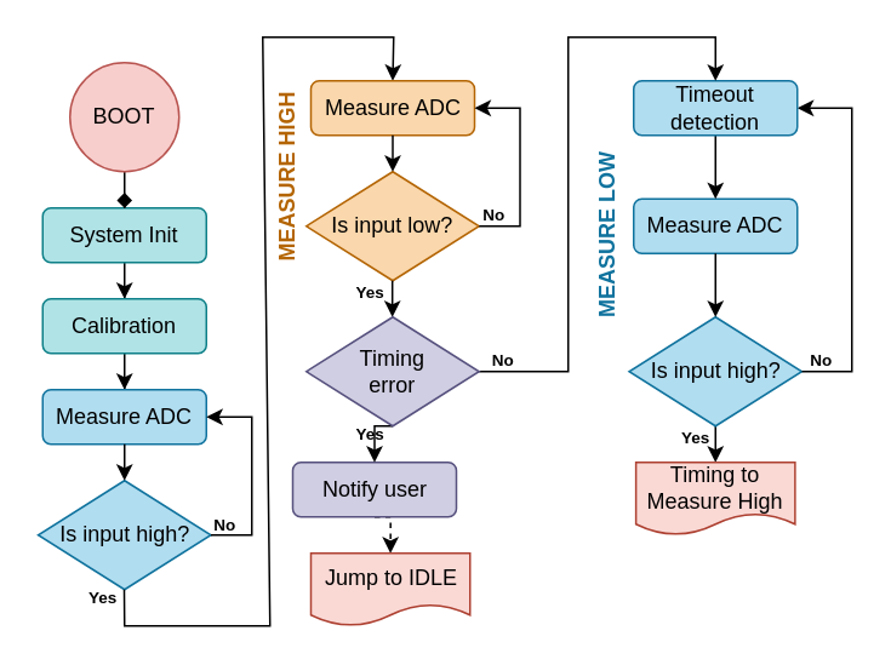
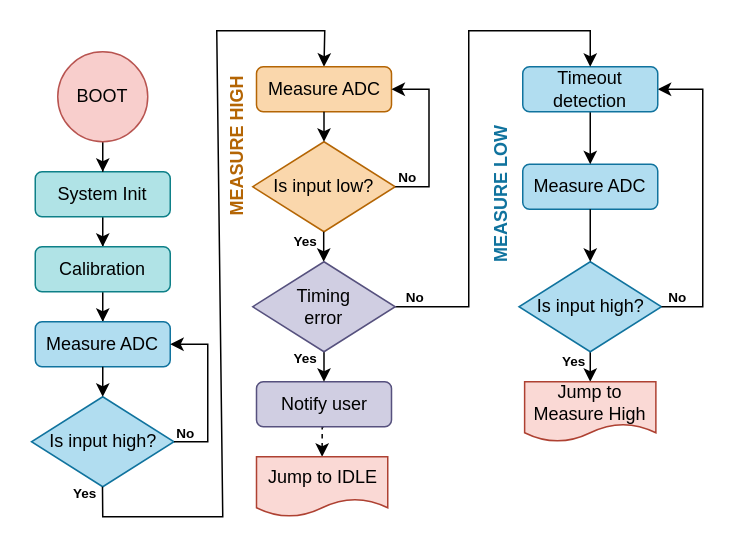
  <mxCell id="0" />
  <mxCell id="1" parent="0" />
  <mxCell id="2" value="" style="edgeStyle=orthogonalEdgeStyle;rounded=0;orthogonalLoop=1;jettySize=auto;html=1;" edge="1" parent="1" source="3" target="7"><mxGeometry relative="1" as="geometry" /></mxCell>
  <mxCell id="3" value="System Init" style="rounded=1;whiteSpace=wrap;html=1;fillColor=#b0e3e6;strokeColor=#0e8088;" vertex="1" parent="1"><mxGeometry x="23" y="114" width="90" height="30" as="geometry" /></mxCell>
- <mxCell id="4" value="" style="edgeStyle=orthogonalEdgeStyle;rounded=0;orthogonalLoop=1;jettySize=auto;html=1;entryX=0.5;entryY=0;entryDx=0;entryDy=0;endArrow=diamond;" edge="1" parent="1" source="5" target="3"><mxGeometry relative="1" as="geometry"><mxPoint x="118" y="94" as="targetPoint" /></mxGeometry></mxCell>
+ <mxCell id="4" value="" style="edgeStyle=orthogonalEdgeStyle;rounded=0;orthogonalLoop=1;jettySize=auto;html=1;entryX=0.5;entryY=0;entryDx=0;entryDy=0;" edge="1" parent="1" source="5" target="3"><mxGeometry relative="1" as="geometry"><mxPoint x="118" y="94" as="targetPoint" /></mxGeometry></mxCell>
  <mxCell id="5" value="BOOT" style="ellipse;whiteSpace=wrap;html=1;aspect=fixed;fillColor=#f8cecc;strokeColor=#b85450;" vertex="1" parent="1"><mxGeometry x="38" y="34" width="60" height="60" as="geometry" /></mxCell>
  <mxCell id="6" value="" style="edgeStyle=orthogonalEdgeStyle;rounded=0;orthogonalLoop=1;jettySize=auto;html=1;" edge="1" parent="1" source="7" target="9"><mxGeometry relative="1" as="geometry" /></mxCell>
  <mxCell id="7" value="Calibration" style="rounded=1;whiteSpace=wrap;html=1;fillColor=#b0e3e6;strokeColor=#0e8088;" vertex="1" parent="1"><mxGeometry x="23" y="164" width="90" height="30" as="geometry" /></mxCell>
  <mxCell id="8" value="Is input high?" style="rhombus;whiteSpace=wrap;html=1;fillColor=#b1ddf0;strokeColor=#10739e;" vertex="1" parent="1"><mxGeometry x="20.5" y="264" width="95" height="60" as="geometry" /></mxCell>
  <mxCell id="9" value="Measure ADC" style="rounded=1;whiteSpace=wrap;html=1;fillColor=#b1ddf0;strokeColor=#10739e;" vertex="1" parent="1"><mxGeometry x="23" y="214" width="90" height="30" as="geometry" /></mxCell>
  <mxCell id="10" value="" style="endArrow=classic;html=1;rounded=0;exitX=1;exitY=0.5;exitDx=0;exitDy=0;entryX=1;entryY=0.5;entryDx=0;entryDy=0;" edge="1" parent="1" source="8" target="9"><mxGeometry width="50" height="50" relative="1" as="geometry"><mxPoint x="138" y="279" as="sourcePoint" /><mxPoint x="138" y="309" as="targetPoint" /><Array as="points"><mxPoint x="138" y="294" /><mxPoint x="138" y="229" /></Array></mxGeometry></mxCell>
  <mxCell id="11" value="" style="endArrow=classic;html=1;rounded=0;exitX=0.5;exitY=1;exitDx=0;exitDy=0;entryX=0.5;entryY=0;entryDx=0;entryDy=0;" edge="1" parent="1" source="9" target="8"><mxGeometry width="50" height="50" relative="1" as="geometry"><mxPoint x="168" y="254" as="sourcePoint" /><mxPoint x="168" y="284" as="targetPoint" /></mxGeometry></mxCell>
  <mxCell id="12" value="" style="endArrow=classic;html=1;rounded=0;entryX=0.5;entryY=0;entryDx=0;entryDy=0;" edge="1" parent="1" target="14"><mxGeometry width="50" height="50" relative="1" as="geometry"><mxPoint x="67.83" y="324" as="sourcePoint" /><mxPoint x="173" y="59" as="targetPoint" /><Array as="points"><mxPoint x="68" y="344" /><mxPoint x="148" y="344" /><mxPoint x="144" y="20" /><mxPoint x="216" y="20" /></Array></mxGeometry></mxCell>
  <mxCell id="13" value="Is input low?" style="rhombus;whiteSpace=wrap;html=1;fillColor=#fad7ac;strokeColor=#b46504;" vertex="1" parent="1"><mxGeometry x="168" y="94" width="95" height="60" as="geometry" /></mxCell>
  <mxCell id="14" value="Measure ADC" style="rounded=1;whiteSpace=wrap;html=1;fillColor=#fad7ac;strokeColor=#b46504;" vertex="1" parent="1"><mxGeometry x="170.5" y="44" width="90" height="30" as="geometry" /></mxCell>
  <mxCell id="15" value="" style="endArrow=classic;html=1;rounded=0;exitX=1;exitY=0.5;exitDx=0;exitDy=0;entryX=1;entryY=0.5;entryDx=0;entryDy=0;" edge="1" parent="1" source="13" target="14"><mxGeometry width="50" height="50" relative="1" as="geometry"><mxPoint x="285.5" y="109" as="sourcePoint" /><mxPoint x="285.5" y="139" as="targetPoint" /><Array as="points"><mxPoint x="285.5" y="124" /><mxPoint x="285.5" y="59" /></Array></mxGeometry></mxCell>
  <mxCell id="16" value="" style="endArrow=classic;html=1;rounded=0;exitX=0.5;exitY=1;exitDx=0;exitDy=0;entryX=0.5;entryY=0;entryDx=0;entryDy=0;" edge="1" parent="1" source="14" target="13"><mxGeometry width="50" height="50" relative="1" as="geometry"><mxPoint x="315.5" y="84" as="sourcePoint" /><mxPoint x="315.5" y="114" as="targetPoint" /></mxGeometry></mxCell>
  <mxCell id="17" value="" style="edgeStyle=orthogonalEdgeStyle;rounded=0;orthogonalLoop=1;jettySize=auto;html=1;" edge="1" parent="1" source="18" target="31"><mxGeometry relative="1" as="geometry" /></mxCell>
  <mxCell id="18" value="Is input high?" style="rhombus;whiteSpace=wrap;html=1;fillColor=#b1ddf0;strokeColor=#10739E;" vertex="1" parent="1"><mxGeometry x="345.5" y="174" width="95" height="60" as="geometry" /></mxCell>
  <mxCell id="19" value="Measure ADC" style="rounded=1;whiteSpace=wrap;html=1;fillColor=#b1ddf0;strokeColor=#10739e;" vertex="1" parent="1"><mxGeometry x="348" y="109" width="90" height="30" as="geometry" /></mxCell>
  <mxCell id="20" value="" style="endArrow=classic;html=1;rounded=0;exitX=1;exitY=0.5;exitDx=0;exitDy=0;entryX=1;entryY=0.5;entryDx=0;entryDy=0;" edge="1" parent="1" source="18" target="26"><mxGeometry width="50" height="50" relative="1" as="geometry"><mxPoint x="465.5" y="179" as="sourcePoint" /><mxPoint x="465.5" y="209" as="targetPoint" /><Array as="points"><mxPoint x="468" y="204" /><mxPoint x="468" y="59" /></Array></mxGeometry></mxCell>
  <mxCell id="21" value="" style="endArrow=classic;html=1;rounded=0;exitX=0.5;exitY=1;exitDx=0;exitDy=0;entryX=0.5;entryY=0;entryDx=0;entryDy=0;" edge="1" parent="1" source="19" target="18"><mxGeometry width="50" height="50" relative="1" as="geometry"><mxPoint x="495.5" y="154" as="sourcePoint" /><mxPoint x="495.5" y="184" as="targetPoint" /></mxGeometry></mxCell>
  <mxCell id="22" value="" style="endArrow=classic;html=1;rounded=0;exitX=0.5;exitY=1;exitDx=0;exitDy=0;entryX=0.5;entryY=0;entryDx=0;entryDy=0;" edge="1" parent="1"><mxGeometry width="50" height="50" relative="1" as="geometry"><mxPoint x="215.3" y="154" as="sourcePoint" /><mxPoint x="215.3" y="174" as="targetPoint" /></mxGeometry></mxCell>
  <mxCell id="23" style="edgeStyle=orthogonalEdgeStyle;rounded=0;orthogonalLoop=1;jettySize=auto;html=1;exitX=0.5;exitY=1;exitDx=0;exitDy=0;entryX=0.5;entryY=0;entryDx=0;entryDy=0;dashed=1;" edge="1" parent="1" source="24" target="30"><mxGeometry relative="1" as="geometry" /></mxCell>
- <mxCell id="24" value="Notify user" style="rounded=1;whiteSpace=wrap;html=1;fillColor=#d0cee2;strokeColor=#56517e;" vertex="1" parent="1"><mxGeometry x="160.5" y="254" width="90" height="30" as="geometry" /></mxCell>
+ <mxCell id="24" value="Notify user" style="rounded=1;whiteSpace=wrap;html=1;fillColor=#d0cee2;strokeColor=#56517e;" vertex="1" parent="1"><mxGeometry x="170.5" y="254" width="90" height="30" as="geometry" /></mxCell>
  <mxCell id="25" value="" style="edgeStyle=orthogonalEdgeStyle;rounded=0;orthogonalLoop=1;jettySize=auto;html=1;" edge="1" parent="1" source="26" target="19"><mxGeometry relative="1" as="geometry" /></mxCell>
  <mxCell id="26" value="Timeout detection" style="rounded=1;whiteSpace=wrap;html=1;fillColor=#b1ddf0;strokeColor=#10739e;" vertex="1" parent="1"><mxGeometry x="348" y="44" width="90" height="30" as="geometry" /></mxCell>
  <mxCell id="27" style="edgeStyle=orthogonalEdgeStyle;rounded=0;orthogonalLoop=1;jettySize=auto;html=1;exitX=0.5;exitY=1;exitDx=0;exitDy=0;entryX=0.5;entryY=0;entryDx=0;entryDy=0;" edge="1" parent="1" source="29" target="24"><mxGeometry relative="1" as="geometry" /></mxCell>
  <mxCell id="28" style="edgeStyle=orthogonalEdgeStyle;rounded=0;orthogonalLoop=1;jettySize=auto;html=1;exitX=1;exitY=0.5;exitDx=0;exitDy=0;entryX=0.5;entryY=0;entryDx=0;entryDy=0;" edge="1" parent="1" source="29" target="26"><mxGeometry relative="1" as="geometry"><mxPoint x="378" y="34" as="targetPoint" /><Array as="points"><mxPoint x="312" y="204" /><mxPoint x="312" y="20" /><mxPoint x="393" y="20" /></Array></mxGeometry></mxCell>
  <mxCell id="29" value="Timing&lt;br&gt;error" style="rhombus;whiteSpace=wrap;html=1;fillColor=#d0cee2;strokeColor=#56517e;" vertex="1" parent="1"><mxGeometry x="168" y="174" width="95" height="60" as="geometry" /></mxCell>
  <mxCell id="30" value="Jump to IDLE" style="shape=document;whiteSpace=wrap;html=1;boundedLbl=1;fillColor=#fad9d5;strokeColor=#ae4132;" vertex="1" parent="1"><mxGeometry x="170.5" y="304" width="87.5" height="40" as="geometry" /></mxCell>
- <mxCell id="31" value="Timing to Measure High" style="shape=document;whiteSpace=wrap;html=1;boundedLbl=1;fillColor=#fad9d5;strokeColor=#ae4132;" vertex="1" parent="1"><mxGeometry x="349.25" y="254" width="87.5" height="40" as="geometry" /></mxCell>
+ <mxCell id="31" value="Jump to Measure High" style="shape=document;whiteSpace=wrap;html=1;boundedLbl=1;fillColor=#fad9d5;strokeColor=#ae4132;" vertex="1" parent="1"><mxGeometry x="349.25" y="254" width="87.5" height="40" as="geometry" /></mxCell>
  <mxCell id="32" value="&lt;b&gt;MEASURE HIGH&lt;/b&gt;" style="text;html=1;strokeColor=none;fillColor=none;align=center;verticalAlign=middle;whiteSpace=wrap;rounded=0;horizontal=0;fontColor=#B46504;" vertex="1" parent="1"><mxGeometry x="140" y="40" width="36" height="114" as="geometry" /></mxCell>
  <mxCell id="33" value="&lt;b&gt;MEASURE LOW&lt;/b&gt;" style="text;html=1;strokeColor=none;fillColor=none;align=center;verticalAlign=middle;whiteSpace=wrap;rounded=0;horizontal=0;fontColor=#10739E;" vertex="1" parent="1"><mxGeometry x="316" y="72" width="36" height="114" as="geometry" /></mxCell>
  <mxCell id="34" value="&lt;font style=&quot;font-size: 9px;&quot;&gt;&lt;b&gt;No&lt;/b&gt;&lt;/font&gt;" style="text;html=1;strokeColor=none;fillColor=none;align=center;verticalAlign=middle;whiteSpace=wrap;rounded=0;fontSize=10;" vertex="1" parent="1"><mxGeometry x="110" y="282" width="26.5" height="12" as="geometry" /></mxCell>
  <mxCell id="35" value="&lt;font style=&quot;font-size: 9px;&quot;&gt;&lt;b&gt;Yes&lt;/b&gt;&lt;/font&gt;" style="text;html=1;strokeColor=none;fillColor=none;align=center;verticalAlign=middle;whiteSpace=wrap;rounded=0;fontSize=10;" vertex="1" parent="1"><mxGeometry x="190" y="154" width="26.5" height="12" as="geometry" /></mxCell>
  <mxCell id="36" value="&lt;font style=&quot;font-size: 9px;&quot;&gt;&lt;b&gt;Yes&lt;/b&gt;&lt;/font&gt;" style="text;html=1;strokeColor=none;fillColor=none;align=center;verticalAlign=middle;whiteSpace=wrap;rounded=0;fontSize=10;" vertex="1" parent="1"><mxGeometry x="190" y="232" width="26.5" height="12" as="geometry" /></mxCell>
  <mxCell id="37" value="&lt;font style=&quot;font-size: 9px;&quot;&gt;&lt;b&gt;Yes&lt;/b&gt;&lt;/font&gt;" style="text;html=1;strokeColor=none;fillColor=none;align=center;verticalAlign=middle;whiteSpace=wrap;rounded=0;fontSize=10;" vertex="1" parent="1"><mxGeometry x="369" y="234" width="26.5" height="12" as="geometry" /></mxCell>
  <mxCell id="38" value="&lt;font style=&quot;font-size: 9px;&quot;&gt;&lt;b&gt;No&lt;/b&gt;&lt;/font&gt;" style="text;html=1;strokeColor=none;fillColor=none;align=center;verticalAlign=middle;whiteSpace=wrap;rounded=0;fontSize=10;" vertex="1" parent="1"><mxGeometry x="258" y="111" width="26.5" height="12" as="geometry" /></mxCell>
  <mxCell id="39" value="&lt;font style=&quot;font-size: 9px;&quot;&gt;&lt;b&gt;No&lt;/b&gt;&lt;/font&gt;" style="text;html=1;strokeColor=none;fillColor=none;align=center;verticalAlign=middle;whiteSpace=wrap;rounded=0;fontSize=10;" vertex="1" parent="1"><mxGeometry x="263" y="191" width="26.5" height="12" as="geometry" /></mxCell>
  <mxCell id="40" value="&lt;font style=&quot;font-size: 9px;&quot;&gt;&lt;b&gt;No&lt;/b&gt;&lt;/font&gt;" style="text;html=1;strokeColor=none;fillColor=none;align=center;verticalAlign=middle;whiteSpace=wrap;rounded=0;fontSize=10;" vertex="1" parent="1"><mxGeometry x="438" y="191" width="26.5" height="12" as="geometry" /></mxCell>
  <mxCell id="41" value="&lt;font style=&quot;font-size: 9px;&quot;&gt;&lt;b&gt;Yes&lt;/b&gt;&lt;/font&gt;" style="text;html=1;strokeColor=none;fillColor=none;align=center;verticalAlign=middle;whiteSpace=wrap;rounded=0;fontSize=10;" vertex="1" parent="1"><mxGeometry x="43" y="322" width="26.5" height="12" as="geometry" /></mxCell>
